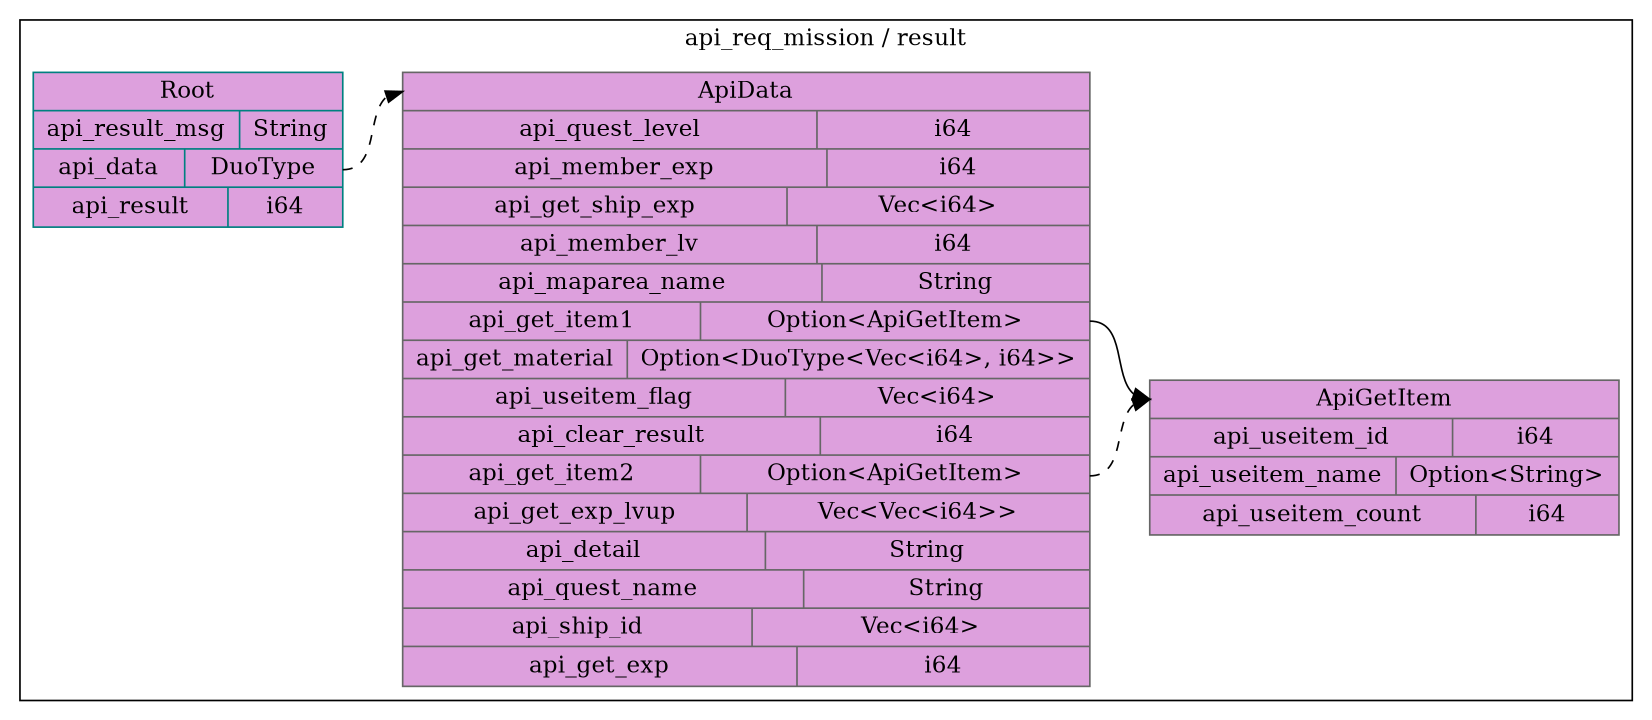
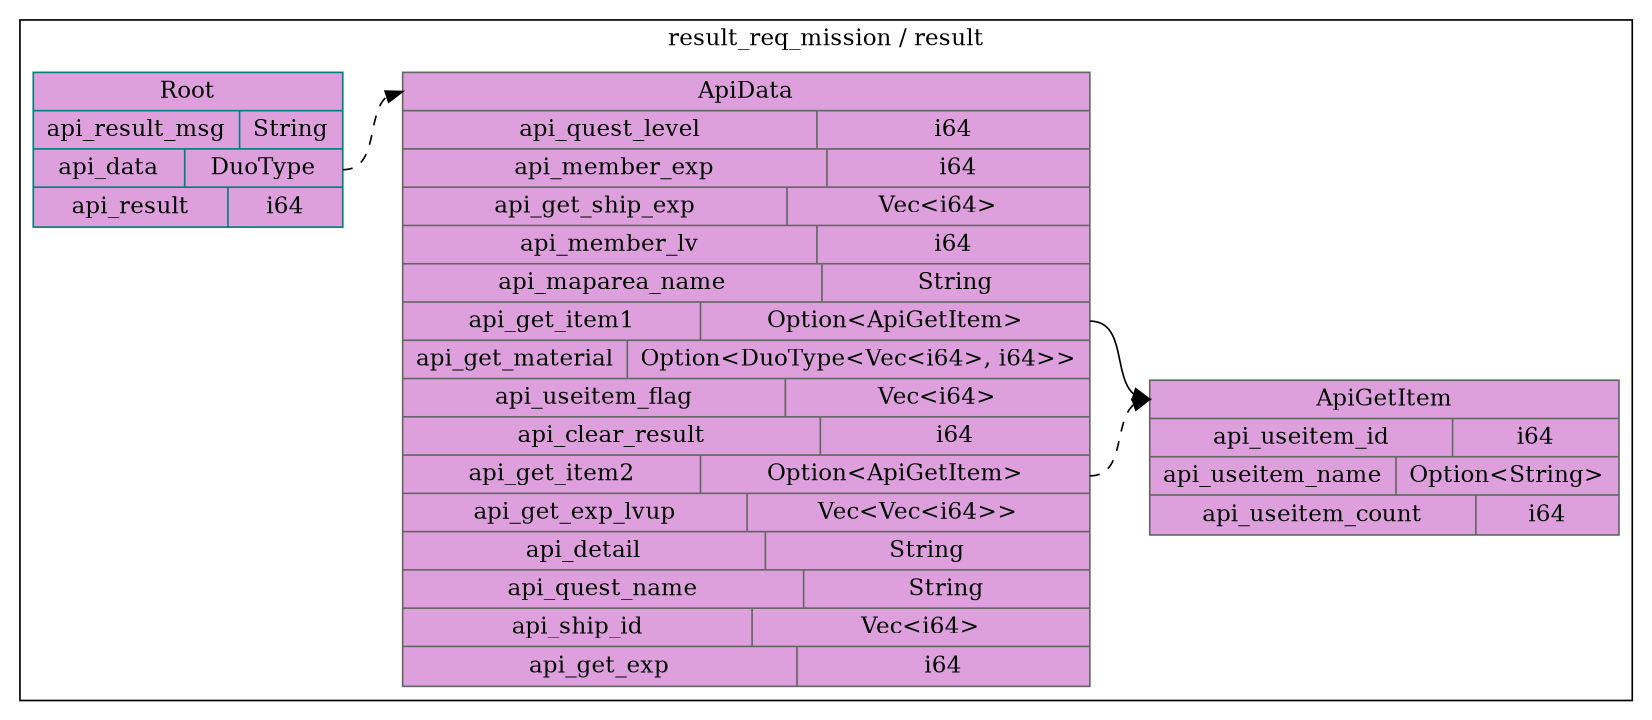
  digraph {
    rankdir=LR
    node [color=gray40 fillcolor=plum shape=record style="solid,filled"]
    edge [headport="ApiGetItem:w" style=dashed]
    n1 [label="<ApiData> ApiData  | { api_quest_level | <api_quest_level> i64 } | { api_member_exp | <api_member_exp> i64 } | { api_get_ship_exp | <api_get_ship_exp> Vec\<i64\> } | { api_member_lv | <api_member_lv> i64 } | { api_maparea_name | <api_maparea_name> String } | { api_get_item1 | <api_get_item1> Option\<ApiGetItem\> } | { api_get_material | <api_get_material> Option\<DuoType\<Vec\<i64\>, i64\>\> } | { api_useitem_flag | <api_useitem_flag> Vec\<i64\> } | { api_clear_result | <api_clear_result> i64 } | { api_get_item2 | <api_get_item2> Option\<ApiGetItem\> } | { api_get_exp_lvup | <api_get_exp_lvup> Vec\<Vec\<i64\>\> } | { api_detail | <api_detail> String } | { api_quest_name | <api_quest_name> String } | { api_ship_id | <api_ship_id> Vec\<i64\> } | { api_get_exp | <api_get_exp> i64 }"]
    n2 [label="<ApiGetItem> ApiGetItem  | { api_useitem_id | <api_useitem_id> i64 } | { api_useitem_name | <api_useitem_name> Option\<String\> } | { api_useitem_count | <api_useitem_count> i64 }"]
    n3 [color=teal label="<Root> Root  | { api_result_msg | <api_result_msg> String } | { api_data | <api_data> DuoType } | { api_result | <api_result> i64 }"]
    subgraph cluster_1 {
-     label="api_req_mission / result"
+     label="result_req_mission / result"
      n1
      n2
      n3
    }
    n1 -> n2 [style=solid tailport="api_get_item1:e"]
    n1 -> n2 [tailport="api_get_item2:e"]
    n3 -> n1 [headport="ApiData:w" tailport="api_data:e"]
  }
